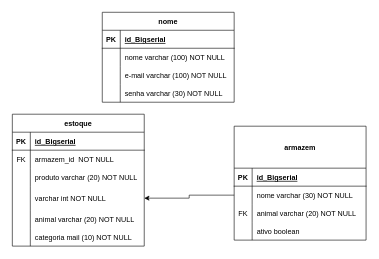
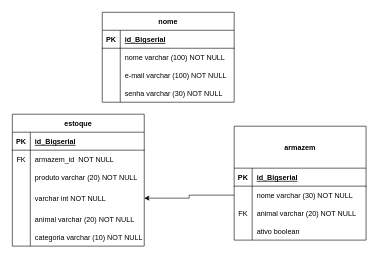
  <mxCell id="0" />
  <mxCell id="1" parent="0" />
  <mxCell id="2" value="nome" style="shape=table;startSize=30;container=1;collapsible=1;childLayout=tableLayout;fixedRows=1;rowLines=0;fontStyle=1;align=center;resizeLast=1;" parent="1" vertex="1"><mxGeometry x="170" y="20" width="220" height="150" as="geometry" /></mxCell>
  <mxCell id="3" value="" style="shape=tableRow;horizontal=0;startSize=0;swimlaneHead=0;swimlaneBody=0;fillColor=none;collapsible=0;dropTarget=0;points=[[0,0.5],[1,0.5]];portConstraint=eastwest;top=0;left=0;right=0;bottom=1;" parent="2" vertex="1"><mxGeometry y="30" width="220" height="30" as="geometry" /></mxCell>
  <mxCell id="4" value="PK" style="shape=partialRectangle;connectable=0;fillColor=none;top=0;left=0;bottom=0;right=0;fontStyle=1;overflow=hidden;" parent="3" vertex="1"><mxGeometry width="30" height="30" as="geometry"><mxRectangle width="30" height="30" as="alternateBounds" /></mxGeometry></mxCell>
  <mxCell id="5" value="id_Bigserial" style="shape=partialRectangle;connectable=0;fillColor=none;top=0;left=0;bottom=0;right=0;align=left;spacingLeft=6;fontStyle=5;overflow=hidden;" parent="3" vertex="1"><mxGeometry x="30" width="190" height="30" as="geometry"><mxRectangle width="190" height="30" as="alternateBounds" /></mxGeometry></mxCell>
  <mxCell id="6" style="shape=tableRow;horizontal=0;startSize=0;swimlaneHead=0;swimlaneBody=0;fillColor=none;collapsible=0;dropTarget=0;points=[[0,0.5],[1,0.5]];portConstraint=eastwest;top=0;left=0;right=0;bottom=0;" parent="2" vertex="1"><mxGeometry y="60" width="220" height="30" as="geometry" /></mxCell>
  <mxCell id="7" style="shape=partialRectangle;connectable=0;fillColor=none;top=0;left=0;bottom=0;right=0;editable=1;overflow=hidden;" parent="6" vertex="1"><mxGeometry width="30" height="30" as="geometry"><mxRectangle width="30" height="30" as="alternateBounds" /></mxGeometry></mxCell>
  <mxCell id="8" value="nome varchar (100) NOT NULL" style="shape=partialRectangle;connectable=0;fillColor=none;top=0;left=0;bottom=0;right=0;align=left;spacingLeft=6;overflow=hidden;" parent="6" vertex="1"><mxGeometry x="30" width="190" height="30" as="geometry"><mxRectangle width="190" height="30" as="alternateBounds" /></mxGeometry></mxCell>
  <mxCell id="9" value="" style="shape=tableRow;horizontal=0;startSize=0;swimlaneHead=0;swimlaneBody=0;fillColor=none;collapsible=0;dropTarget=0;points=[[0,0.5],[1,0.5]];portConstraint=eastwest;top=0;left=0;right=0;bottom=0;" parent="2" vertex="1"><mxGeometry y="90" width="220" height="30" as="geometry" /></mxCell>
  <mxCell id="10" value="" style="shape=partialRectangle;connectable=0;fillColor=none;top=0;left=0;bottom=0;right=0;editable=1;overflow=hidden;" parent="9" vertex="1"><mxGeometry width="30" height="30" as="geometry"><mxRectangle width="30" height="30" as="alternateBounds" /></mxGeometry></mxCell>
  <mxCell id="11" value="e-mail varchar (100) NOT NULL" style="shape=partialRectangle;connectable=0;fillColor=none;top=0;left=0;bottom=0;right=0;align=left;spacingLeft=6;overflow=hidden;" parent="9" vertex="1"><mxGeometry x="30" width="190" height="30" as="geometry"><mxRectangle width="190" height="30" as="alternateBounds" /></mxGeometry></mxCell>
  <mxCell id="12" value="" style="shape=tableRow;horizontal=0;startSize=0;swimlaneHead=0;swimlaneBody=0;fillColor=none;collapsible=0;dropTarget=0;points=[[0,0.5],[1,0.5]];portConstraint=eastwest;top=0;left=0;right=0;bottom=0;" parent="2" vertex="1"><mxGeometry y="120" width="220" height="30" as="geometry" /></mxCell>
  <mxCell id="13" value="" style="shape=partialRectangle;connectable=0;fillColor=none;top=0;left=0;bottom=0;right=0;editable=1;overflow=hidden;" parent="12" vertex="1"><mxGeometry width="30" height="30" as="geometry"><mxRectangle width="30" height="30" as="alternateBounds" /></mxGeometry></mxCell>
  <mxCell id="14" value="senha varchar (30) NOT NULL" style="shape=partialRectangle;connectable=0;fillColor=none;top=0;left=0;bottom=0;right=0;align=left;spacingLeft=6;overflow=hidden;" parent="12" vertex="1"><mxGeometry x="30" width="190" height="30" as="geometry"><mxRectangle width="190" height="30" as="alternateBounds" /></mxGeometry></mxCell>
  <mxCell id="15" value="estoque" style="shape=table;startSize=30;container=1;collapsible=1;childLayout=tableLayout;fixedRows=1;rowLines=0;fontStyle=1;align=center;resizeLast=1;" parent="1" vertex="1"><mxGeometry x="20" y="190" width="220" height="220" as="geometry" /></mxCell>
  <mxCell id="16" value="" style="shape=tableRow;horizontal=0;startSize=0;swimlaneHead=0;swimlaneBody=0;fillColor=none;collapsible=0;dropTarget=0;points=[[0,0.5],[1,0.5]];portConstraint=eastwest;top=0;left=0;right=0;bottom=1;" parent="15" vertex="1"><mxGeometry y="30" width="220" height="30" as="geometry" /></mxCell>
  <mxCell id="17" value="PK" style="shape=partialRectangle;connectable=0;fillColor=none;top=0;left=0;bottom=0;right=0;fontStyle=1;overflow=hidden;" parent="16" vertex="1"><mxGeometry width="30" height="30" as="geometry"><mxRectangle width="30" height="30" as="alternateBounds" /></mxGeometry></mxCell>
  <mxCell id="18" value="id_Bigserial" style="shape=partialRectangle;connectable=0;fillColor=none;top=0;left=0;bottom=0;right=0;align=left;spacingLeft=6;fontStyle=5;overflow=hidden;" parent="16" vertex="1"><mxGeometry x="30" width="190" height="30" as="geometry"><mxRectangle width="190" height="30" as="alternateBounds" /></mxGeometry></mxCell>
  <mxCell id="19" style="shape=tableRow;horizontal=0;startSize=0;swimlaneHead=0;swimlaneBody=0;fillColor=none;collapsible=0;dropTarget=0;points=[[0,0.5],[1,0.5]];portConstraint=eastwest;top=0;left=0;right=0;bottom=0;" parent="15" vertex="1"><mxGeometry y="60" width="220" height="30" as="geometry" /></mxCell>
  <mxCell id="20" value="FK" style="shape=partialRectangle;connectable=0;fillColor=none;top=0;left=0;bottom=0;right=0;editable=1;overflow=hidden;" parent="19" vertex="1"><mxGeometry width="30" height="30" as="geometry"><mxRectangle width="30" height="30" as="alternateBounds" /></mxGeometry></mxCell>
  <mxCell id="21" value="armazem_id  NOT NULL" style="shape=partialRectangle;connectable=0;fillColor=none;top=0;left=0;bottom=0;right=0;align=left;spacingLeft=6;overflow=hidden;" parent="19" vertex="1"><mxGeometry x="30" width="190" height="30" as="geometry"><mxRectangle width="190" height="30" as="alternateBounds" /></mxGeometry></mxCell>
  <mxCell id="22" value="" style="shape=tableRow;horizontal=0;startSize=0;swimlaneHead=0;swimlaneBody=0;fillColor=none;collapsible=0;dropTarget=0;points=[[0,0.5],[1,0.5]];portConstraint=eastwest;top=0;left=0;right=0;bottom=0;" parent="15" vertex="1"><mxGeometry y="90" width="220" height="30" as="geometry" /></mxCell>
  <mxCell id="23" value="" style="shape=partialRectangle;connectable=0;fillColor=none;top=0;left=0;bottom=0;right=0;editable=1;overflow=hidden;" parent="22" vertex="1"><mxGeometry width="30" height="30" as="geometry"><mxRectangle width="30" height="30" as="alternateBounds" /></mxGeometry></mxCell>
  <mxCell id="24" value="produto varchar (20) NOT NULL" style="shape=partialRectangle;connectable=0;fillColor=none;top=0;left=0;bottom=0;right=0;align=left;spacingLeft=6;overflow=hidden;" parent="22" vertex="1"><mxGeometry x="30" width="190" height="30" as="geometry"><mxRectangle width="190" height="30" as="alternateBounds" /></mxGeometry></mxCell>
  <mxCell id="25" value="" style="shape=tableRow;horizontal=0;startSize=0;swimlaneHead=0;swimlaneBody=0;fillColor=none;collapsible=0;dropTarget=0;points=[[0,0.5],[1,0.5]];portConstraint=eastwest;top=0;left=0;right=0;bottom=0;" parent="15" vertex="1"><mxGeometry y="120" width="220" height="40" as="geometry" /></mxCell>
  <mxCell id="26" value="" style="shape=partialRectangle;connectable=0;fillColor=none;top=0;left=0;bottom=0;right=0;editable=1;overflow=hidden;" parent="25" vertex="1"><mxGeometry width="30" height="40" as="geometry"><mxRectangle width="30" height="40" as="alternateBounds" /></mxGeometry></mxCell>
  <mxCell id="27" value="varchar int NOT NULL" style="shape=partialRectangle;connectable=0;fillColor=none;top=0;left=0;bottom=0;right=0;align=left;spacingLeft=6;overflow=hidden;" parent="25" vertex="1"><mxGeometry x="30" width="190" height="40" as="geometry"><mxRectangle width="190" height="40" as="alternateBounds" /></mxGeometry></mxCell>
  <mxCell id="28" style="shape=tableRow;horizontal=0;startSize=0;swimlaneHead=0;swimlaneBody=0;fillColor=none;collapsible=0;dropTarget=0;points=[[0,0.5],[1,0.5]];portConstraint=eastwest;top=0;left=0;right=0;bottom=0;" parent="15" vertex="1"><mxGeometry y="160" width="220" height="30" as="geometry" /></mxCell>
  <mxCell id="29" style="shape=partialRectangle;connectable=0;fillColor=none;top=0;left=0;bottom=0;right=0;editable=1;overflow=hidden;" parent="28" vertex="1"><mxGeometry width="30" height="30" as="geometry"><mxRectangle width="30" height="30" as="alternateBounds" /></mxGeometry></mxCell>
  <mxCell id="30" value="animal varchar (20) NOT NULL" style="shape=partialRectangle;connectable=0;fillColor=none;top=0;left=0;bottom=0;right=0;align=left;spacingLeft=6;overflow=hidden;" parent="28" vertex="1"><mxGeometry x="30" width="190" height="30" as="geometry"><mxRectangle width="190" height="30" as="alternateBounds" /></mxGeometry></mxCell>
  <mxCell id="31" style="shape=tableRow;horizontal=0;startSize=0;swimlaneHead=0;swimlaneBody=0;fillColor=none;collapsible=0;dropTarget=0;points=[[0,0.5],[1,0.5]];portConstraint=eastwest;top=0;left=0;right=0;bottom=0;" parent="15" vertex="1"><mxGeometry y="190" width="220" height="30" as="geometry" /></mxCell>
  <mxCell id="32" style="shape=partialRectangle;connectable=0;fillColor=none;top=0;left=0;bottom=0;right=0;editable=1;overflow=hidden;" parent="31" vertex="1"><mxGeometry width="30" height="30" as="geometry"><mxRectangle width="30" height="30" as="alternateBounds" /></mxGeometry></mxCell>
- <mxCell id="33" value="categoria mail (10) NOT NULL" style="shape=partialRectangle;connectable=0;fillColor=none;top=0;left=0;bottom=0;right=0;align=left;spacingLeft=6;overflow=hidden;" parent="31" vertex="1"><mxGeometry x="30" width="190" height="30" as="geometry"><mxRectangle width="190" height="30" as="alternateBounds" /></mxGeometry></mxCell>
+ <mxCell id="33" value="categoria varchar (10) NOT NULL" style="shape=partialRectangle;connectable=0;fillColor=none;top=0;left=0;bottom=0;right=0;align=left;spacingLeft=6;overflow=hidden;" parent="31" vertex="1"><mxGeometry x="30" width="190" height="30" as="geometry"><mxRectangle width="190" height="30" as="alternateBounds" /></mxGeometry></mxCell>
  <mxCell id="34" value="armazem" style="shape=table;startSize=70;container=1;collapsible=1;childLayout=tableLayout;fixedRows=1;rowLines=0;fontStyle=1;align=center;resizeLast=1;" parent="1" vertex="1"><mxGeometry x="390" y="210" width="220" height="190" as="geometry" /></mxCell>
  <mxCell id="35" value="" style="shape=tableRow;horizontal=0;startSize=0;swimlaneHead=0;swimlaneBody=0;fillColor=none;collapsible=0;dropTarget=0;points=[[0,0.5],[1,0.5]];portConstraint=eastwest;top=0;left=0;right=0;bottom=1;" parent="34" vertex="1"><mxGeometry y="70" width="220" height="30" as="geometry" /></mxCell>
  <mxCell id="36" value="PK" style="shape=partialRectangle;connectable=0;fillColor=none;top=0;left=0;bottom=0;right=0;fontStyle=1;overflow=hidden;" parent="35" vertex="1"><mxGeometry width="30" height="30" as="geometry"><mxRectangle width="30" height="30" as="alternateBounds" /></mxGeometry></mxCell>
  <mxCell id="37" value="id_Bigserial" style="shape=partialRectangle;connectable=0;fillColor=none;top=0;left=0;bottom=0;right=0;align=left;spacingLeft=6;fontStyle=5;overflow=hidden;" parent="35" vertex="1"><mxGeometry x="30" width="190" height="30" as="geometry"><mxRectangle width="190" height="30" as="alternateBounds" /></mxGeometry></mxCell>
  <mxCell id="38" value="" style="shape=tableRow;horizontal=0;startSize=0;swimlaneHead=0;swimlaneBody=0;fillColor=none;collapsible=0;dropTarget=0;points=[[0,0.5],[1,0.5]];portConstraint=eastwest;top=0;left=0;right=0;bottom=0;" parent="34" vertex="1"><mxGeometry y="100" width="220" height="30" as="geometry" /></mxCell>
  <mxCell id="39" value="" style="shape=partialRectangle;connectable=0;fillColor=none;top=0;left=0;bottom=0;right=0;editable=1;overflow=hidden;" parent="38" vertex="1"><mxGeometry width="30" height="30" as="geometry"><mxRectangle width="30" height="30" as="alternateBounds" /></mxGeometry></mxCell>
  <mxCell id="40" value="nome varchar (30) NOT NULL" style="shape=partialRectangle;connectable=0;fillColor=none;top=0;left=0;bottom=0;right=0;align=left;spacingLeft=6;overflow=hidden;" parent="38" vertex="1"><mxGeometry x="30" width="190" height="30" as="geometry"><mxRectangle width="190" height="30" as="alternateBounds" /></mxGeometry></mxCell>
  <mxCell id="41" style="shape=tableRow;horizontal=0;startSize=0;swimlaneHead=0;swimlaneBody=0;fillColor=none;collapsible=0;dropTarget=0;points=[[0,0.5],[1,0.5]];portConstraint=eastwest;top=0;left=0;right=0;bottom=0;" parent="34" vertex="1"><mxGeometry y="130" width="220" height="30" as="geometry" /></mxCell>
  <mxCell id="42" value="FK" style="shape=partialRectangle;connectable=0;fillColor=none;top=0;left=0;bottom=0;right=0;editable=1;overflow=hidden;" parent="41" vertex="1"><mxGeometry width="30" height="30" as="geometry"><mxRectangle width="30" height="30" as="alternateBounds" /></mxGeometry></mxCell>
  <mxCell id="43" value="animal varchar (20) NOT NULL" style="shape=partialRectangle;connectable=0;fillColor=none;top=0;left=0;bottom=0;right=0;align=left;spacingLeft=6;overflow=hidden;" parent="41" vertex="1"><mxGeometry x="30" width="190" height="30" as="geometry"><mxRectangle width="190" height="30" as="alternateBounds" /></mxGeometry></mxCell>
  <mxCell id="44" style="shape=tableRow;horizontal=0;startSize=0;swimlaneHead=0;swimlaneBody=0;fillColor=none;collapsible=0;dropTarget=0;points=[[0,0.5],[1,0.5]];portConstraint=eastwest;top=0;left=0;right=0;bottom=0;" parent="34" vertex="1"><mxGeometry y="160" width="220" height="30" as="geometry" /></mxCell>
  <mxCell id="45" style="shape=partialRectangle;connectable=0;fillColor=none;top=0;left=0;bottom=0;right=0;editable=1;overflow=hidden;" parent="44" vertex="1"><mxGeometry width="30" height="30" as="geometry"><mxRectangle width="30" height="30" as="alternateBounds" /></mxGeometry></mxCell>
  <mxCell id="46" value="ativo boolean" style="shape=partialRectangle;connectable=0;fillColor=none;top=0;left=0;bottom=0;right=0;align=left;spacingLeft=6;overflow=hidden;" parent="44" vertex="1"><mxGeometry x="30" width="190" height="30" as="geometry"><mxRectangle width="190" height="30" as="alternateBounds" /></mxGeometry></mxCell>
  <mxCell id="47" style="edgeStyle=orthogonalEdgeStyle;rounded=0;orthogonalLoop=1;jettySize=auto;html=1;exitX=0;exitY=0.5;exitDx=0;exitDy=0;entryX=1;entryY=0.5;entryDx=0;entryDy=0;" parent="1" source="38" target="25" edge="1"><mxGeometry relative="1" as="geometry" /></mxCell>
